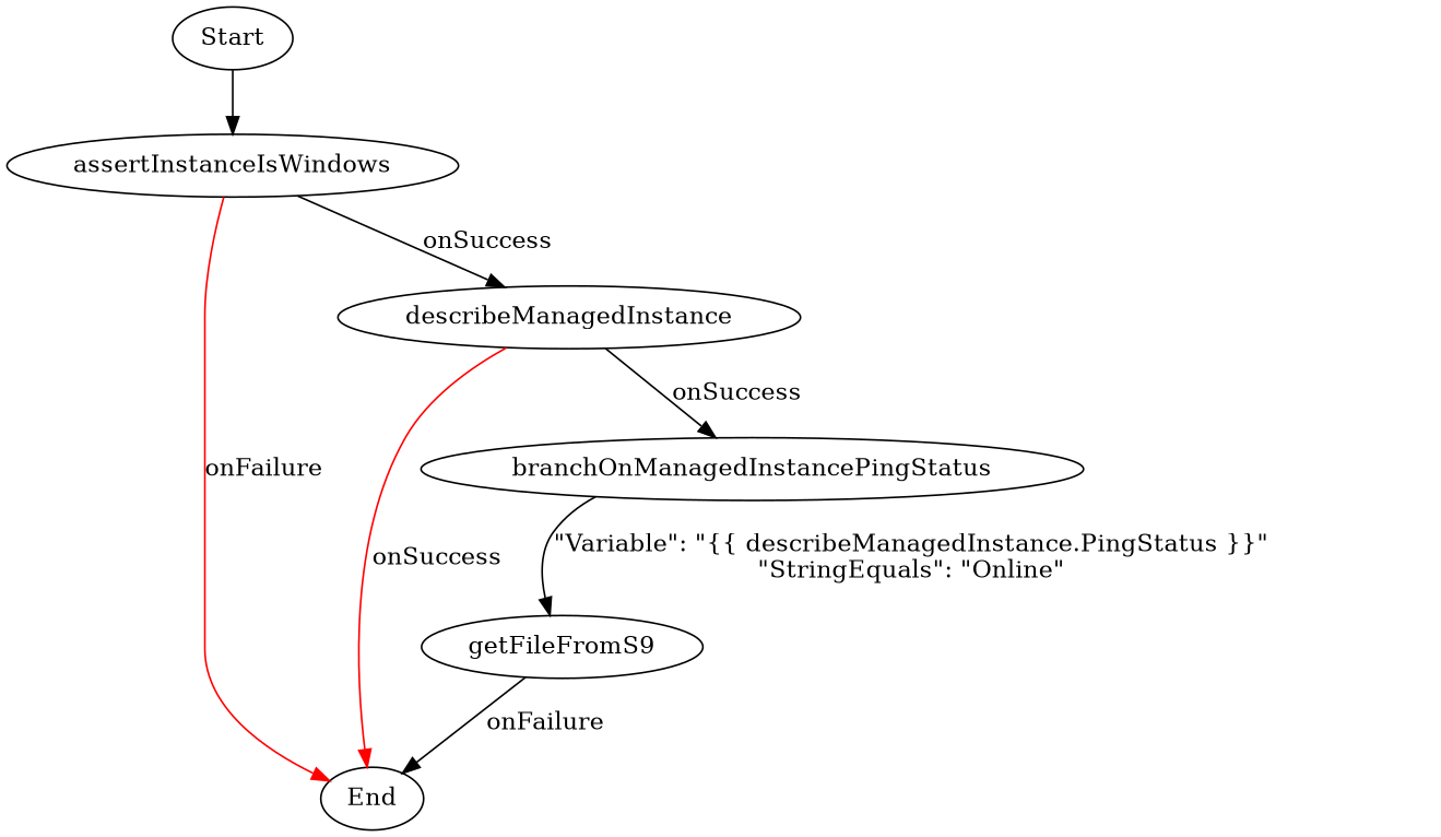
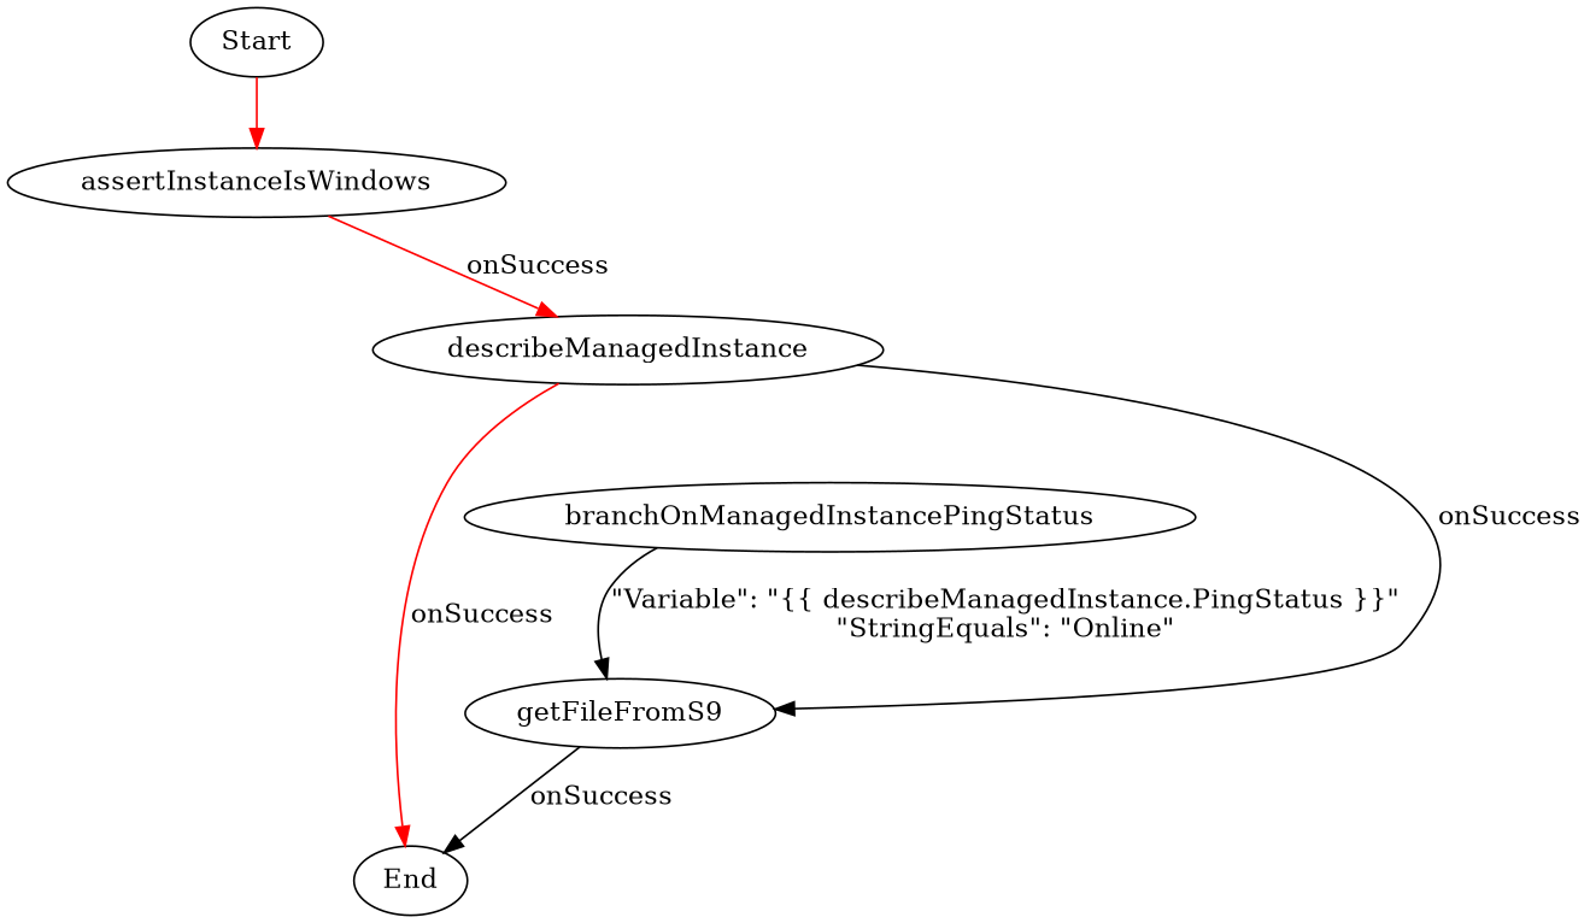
  digraph {
    n1 [label=Start]
    assertInstanceIsWindows
    n3 [label=End]
    describeManagedInstance
    branchOnManagedInstancePingStatus
    n6 [label=getFileFromS9]
-   n1 -> assertInstanceIsWindows
-   assertInstanceIsWindows -> n3 [color=red label=onFailure]
-   assertInstanceIsWindows -> describeManagedInstance [label=onSuccess]
+   n1 -> assertInstanceIsWindows [color=red]
+   assertInstanceIsWindows -> describeManagedInstance [label=onSuccess color=red]
    describeManagedInstance -> n3 [color=red label=onSuccess]
-   describeManagedInstance -> branchOnManagedInstancePingStatus [label=onSuccess]
+   describeManagedInstance -> n6 [label=onSuccess]
    branchOnManagedInstancePingStatus -> n6 [label="\"Variable\": \"{{ describeManagedInstance.PingStatus }}\"\l\"StringEquals\": \"Online\""]
-   n6 -> n3 [label=onFailure]
+   n6 -> n3 [label=onSuccess]
  }
